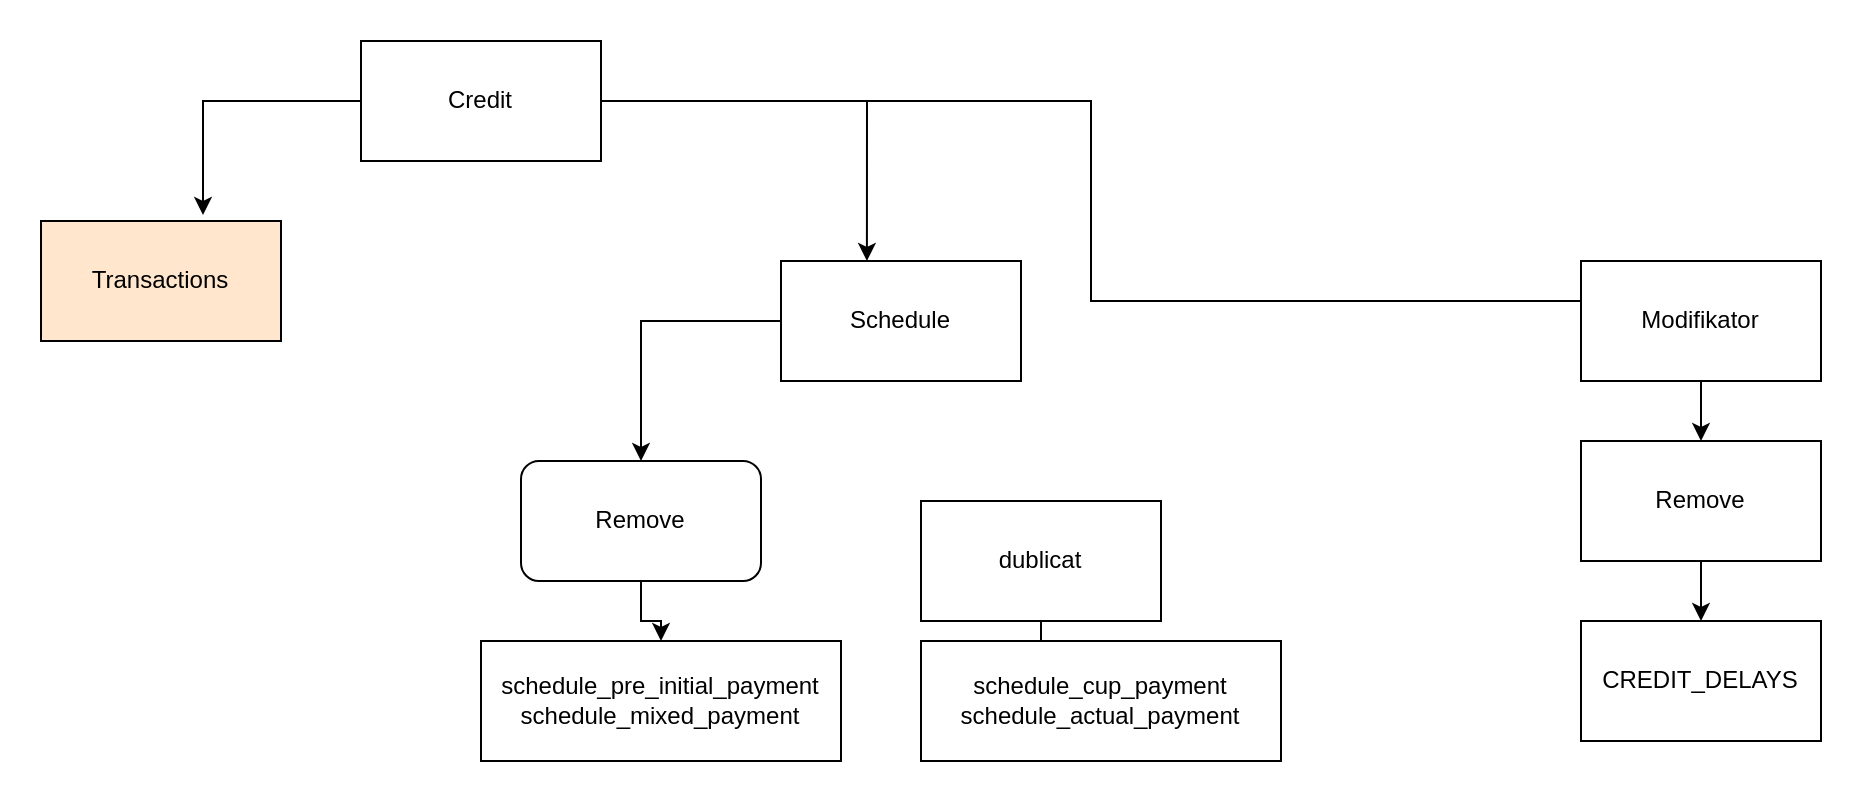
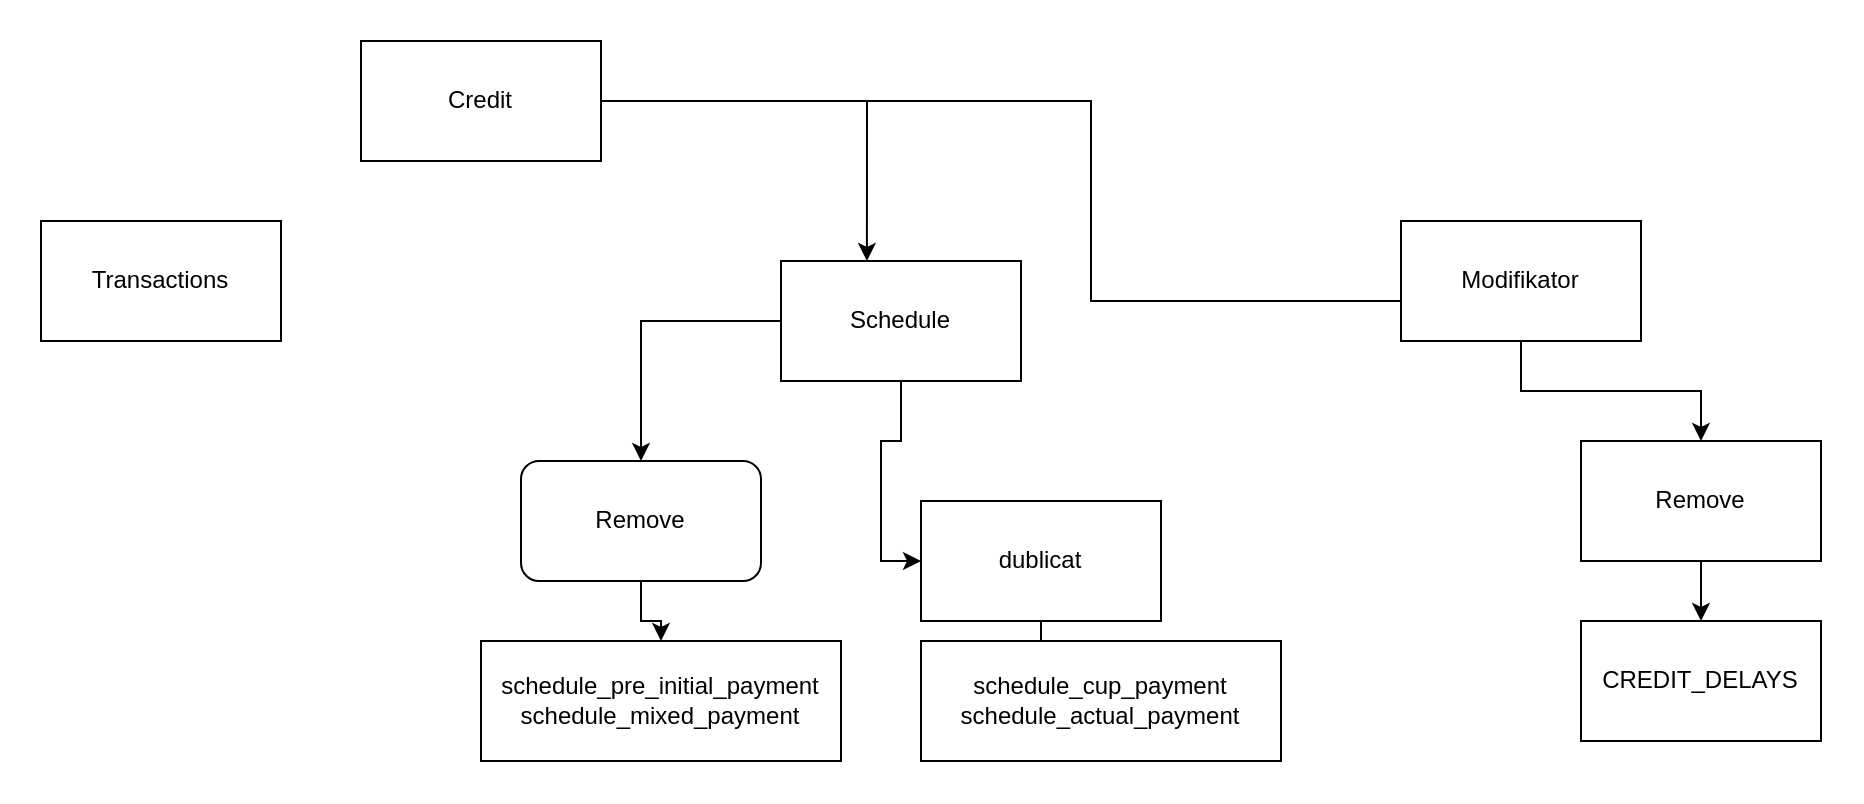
  <mxCell id="0" />
  <mxCell id="1" parent="0" />
  <mxCell id="2" style="edgeStyle=orthogonalEdgeStyle;rounded=0;orthogonalLoop=1;jettySize=auto;html=1;entryX=0.358;entryY=0;entryDx=0;entryDy=0;entryPerimeter=0;" edge="1" parent="1" source="4" target="8"><mxGeometry relative="1" as="geometry" /></mxCell>
- <mxCell id="3" style="edgeStyle=orthogonalEdgeStyle;rounded=0;orthogonalLoop=1;jettySize=auto;html=1;entryX=0.675;entryY=-0.05;entryDx=0;entryDy=0;entryPerimeter=0;" edge="1" parent="1" source="4" target="5"><mxGeometry relative="1" as="geometry" /></mxCell>
  <mxCell id="4" value="Credit" style="rounded=0;whiteSpace=wrap;html=1;" vertex="1" parent="1"><mxGeometry x="180" y="20" width="120" height="60" as="geometry" /></mxCell>
- <mxCell id="5" value="Transactions" style="rounded=0;whiteSpace=wrap;html=1;fillColor=#ffe6cc;" vertex="1" parent="1"><mxGeometry x="20" y="110" width="120" height="60" as="geometry" /></mxCell>
+ <mxCell id="5" value="Transactions" style="rounded=0;whiteSpace=wrap;html=1;" vertex="1" parent="1"><mxGeometry x="20" y="110" width="120" height="60" as="geometry" /></mxCell>
  <mxCell id="6" style="edgeStyle=orthogonalEdgeStyle;rounded=0;orthogonalLoop=1;jettySize=auto;html=1;" edge="1" parent="1" source="8" target="10"><mxGeometry relative="1" as="geometry" /></mxCell>
+ <mxCell id="7" style="edgeStyle=orthogonalEdgeStyle;rounded=0;orthogonalLoop=1;jettySize=auto;html=1;entryX=0;entryY=0.5;entryDx=0;entryDy=0;" edge="1" parent="1" source="8" target="13"><mxGeometry relative="1" as="geometry" /></mxCell>
  <mxCell id="8" value="&lt;div&gt;Schedule&lt;/div&gt;" style="rounded=0;whiteSpace=wrap;html=1;" vertex="1" parent="1"><mxGeometry x="390" y="130" width="120" height="60" as="geometry" /></mxCell>
  <mxCell id="9" style="edgeStyle=orthogonalEdgeStyle;rounded=0;orthogonalLoop=1;jettySize=auto;html=1;" edge="1" parent="1" source="10" target="11"><mxGeometry relative="1" as="geometry"><mxPoint x="440" y="330" as="targetPoint" /></mxGeometry></mxCell>
  <mxCell id="10" value="Remove" style="rounded=1;whiteSpace=wrap;html=1;" vertex="1" parent="1"><mxGeometry x="260" y="230" width="120" height="60" as="geometry" /></mxCell>
  <mxCell id="11" value="&lt;div&gt;schedule_pre_initial_payment&lt;/div&gt;&lt;div&gt;schedule_mixed_payment&lt;br&gt;&lt;/div&gt;" style="rounded=0;whiteSpace=wrap;html=1;" vertex="1" parent="1"><mxGeometry x="240" y="320" width="180" height="60" as="geometry" /></mxCell>
  <mxCell id="12" style="edgeStyle=orthogonalEdgeStyle;rounded=0;orthogonalLoop=1;jettySize=auto;html=1;" edge="1" parent="1" source="13" target="14"><mxGeometry relative="1" as="geometry" /></mxCell>
  <mxCell id="13" value="dublicat" style="rounded=0;whiteSpace=wrap;html=1;" vertex="1" parent="1"><mxGeometry x="460" y="250" width="120" height="60" as="geometry" /></mxCell>
  <mxCell id="14" value="&lt;div&gt;schedule_cup_payment&lt;/div&gt;&lt;div&gt;schedule_actual_payment&lt;br&gt;&lt;/div&gt;" style="rounded=0;whiteSpace=wrap;html=1;" vertex="1" parent="1"><mxGeometry x="460" y="320" width="180" height="60" as="geometry" /></mxCell>
  <mxCell id="15" style="edgeStyle=orthogonalEdgeStyle;rounded=0;orthogonalLoop=1;jettySize=auto;html=1;entryX=1;entryY=0.5;entryDx=0;entryDy=0;endArrow=none;" edge="1" parent="1" source="17" target="4"><mxGeometry relative="1" as="geometry"><Array as="points"><mxPoint x="545" y="150" /><mxPoint x="545" y="50" /></Array></mxGeometry></mxCell>
  <mxCell id="16" style="edgeStyle=orthogonalEdgeStyle;rounded=0;orthogonalLoop=1;jettySize=auto;html=1;entryX=0.5;entryY=0;entryDx=0;entryDy=0;" edge="1" parent="1" source="17" target="19"><mxGeometry relative="1" as="geometry" /></mxCell>
- <mxCell id="17" value="Modifikator" style="rounded=0;whiteSpace=wrap;html=1;" vertex="1" parent="1"><mxGeometry x="790" y="130" width="120" height="60" as="geometry" /></mxCell>
+ <mxCell id="17" value="Modifikator" style="rounded=0;whiteSpace=wrap;html=1;" vertex="1" parent="1"><mxGeometry x="700" y="110" width="120" height="60" as="geometry" /></mxCell>
  <mxCell id="18" style="edgeStyle=orthogonalEdgeStyle;rounded=0;orthogonalLoop=1;jettySize=auto;html=1;entryX=0.5;entryY=0;entryDx=0;entryDy=0;" edge="1" parent="1" source="19" target="20"><mxGeometry relative="1" as="geometry" /></mxCell>
  <mxCell id="19" value="Remove" style="rounded=0;whiteSpace=wrap;html=1;" vertex="1" parent="1"><mxGeometry x="790" y="220" width="120" height="60" as="geometry" /></mxCell>
  <mxCell id="20" value="CREDIT_DELAYS" style="rounded=0;whiteSpace=wrap;html=1;" vertex="1" parent="1"><mxGeometry x="790" y="310" width="120" height="60" as="geometry" /></mxCell>
